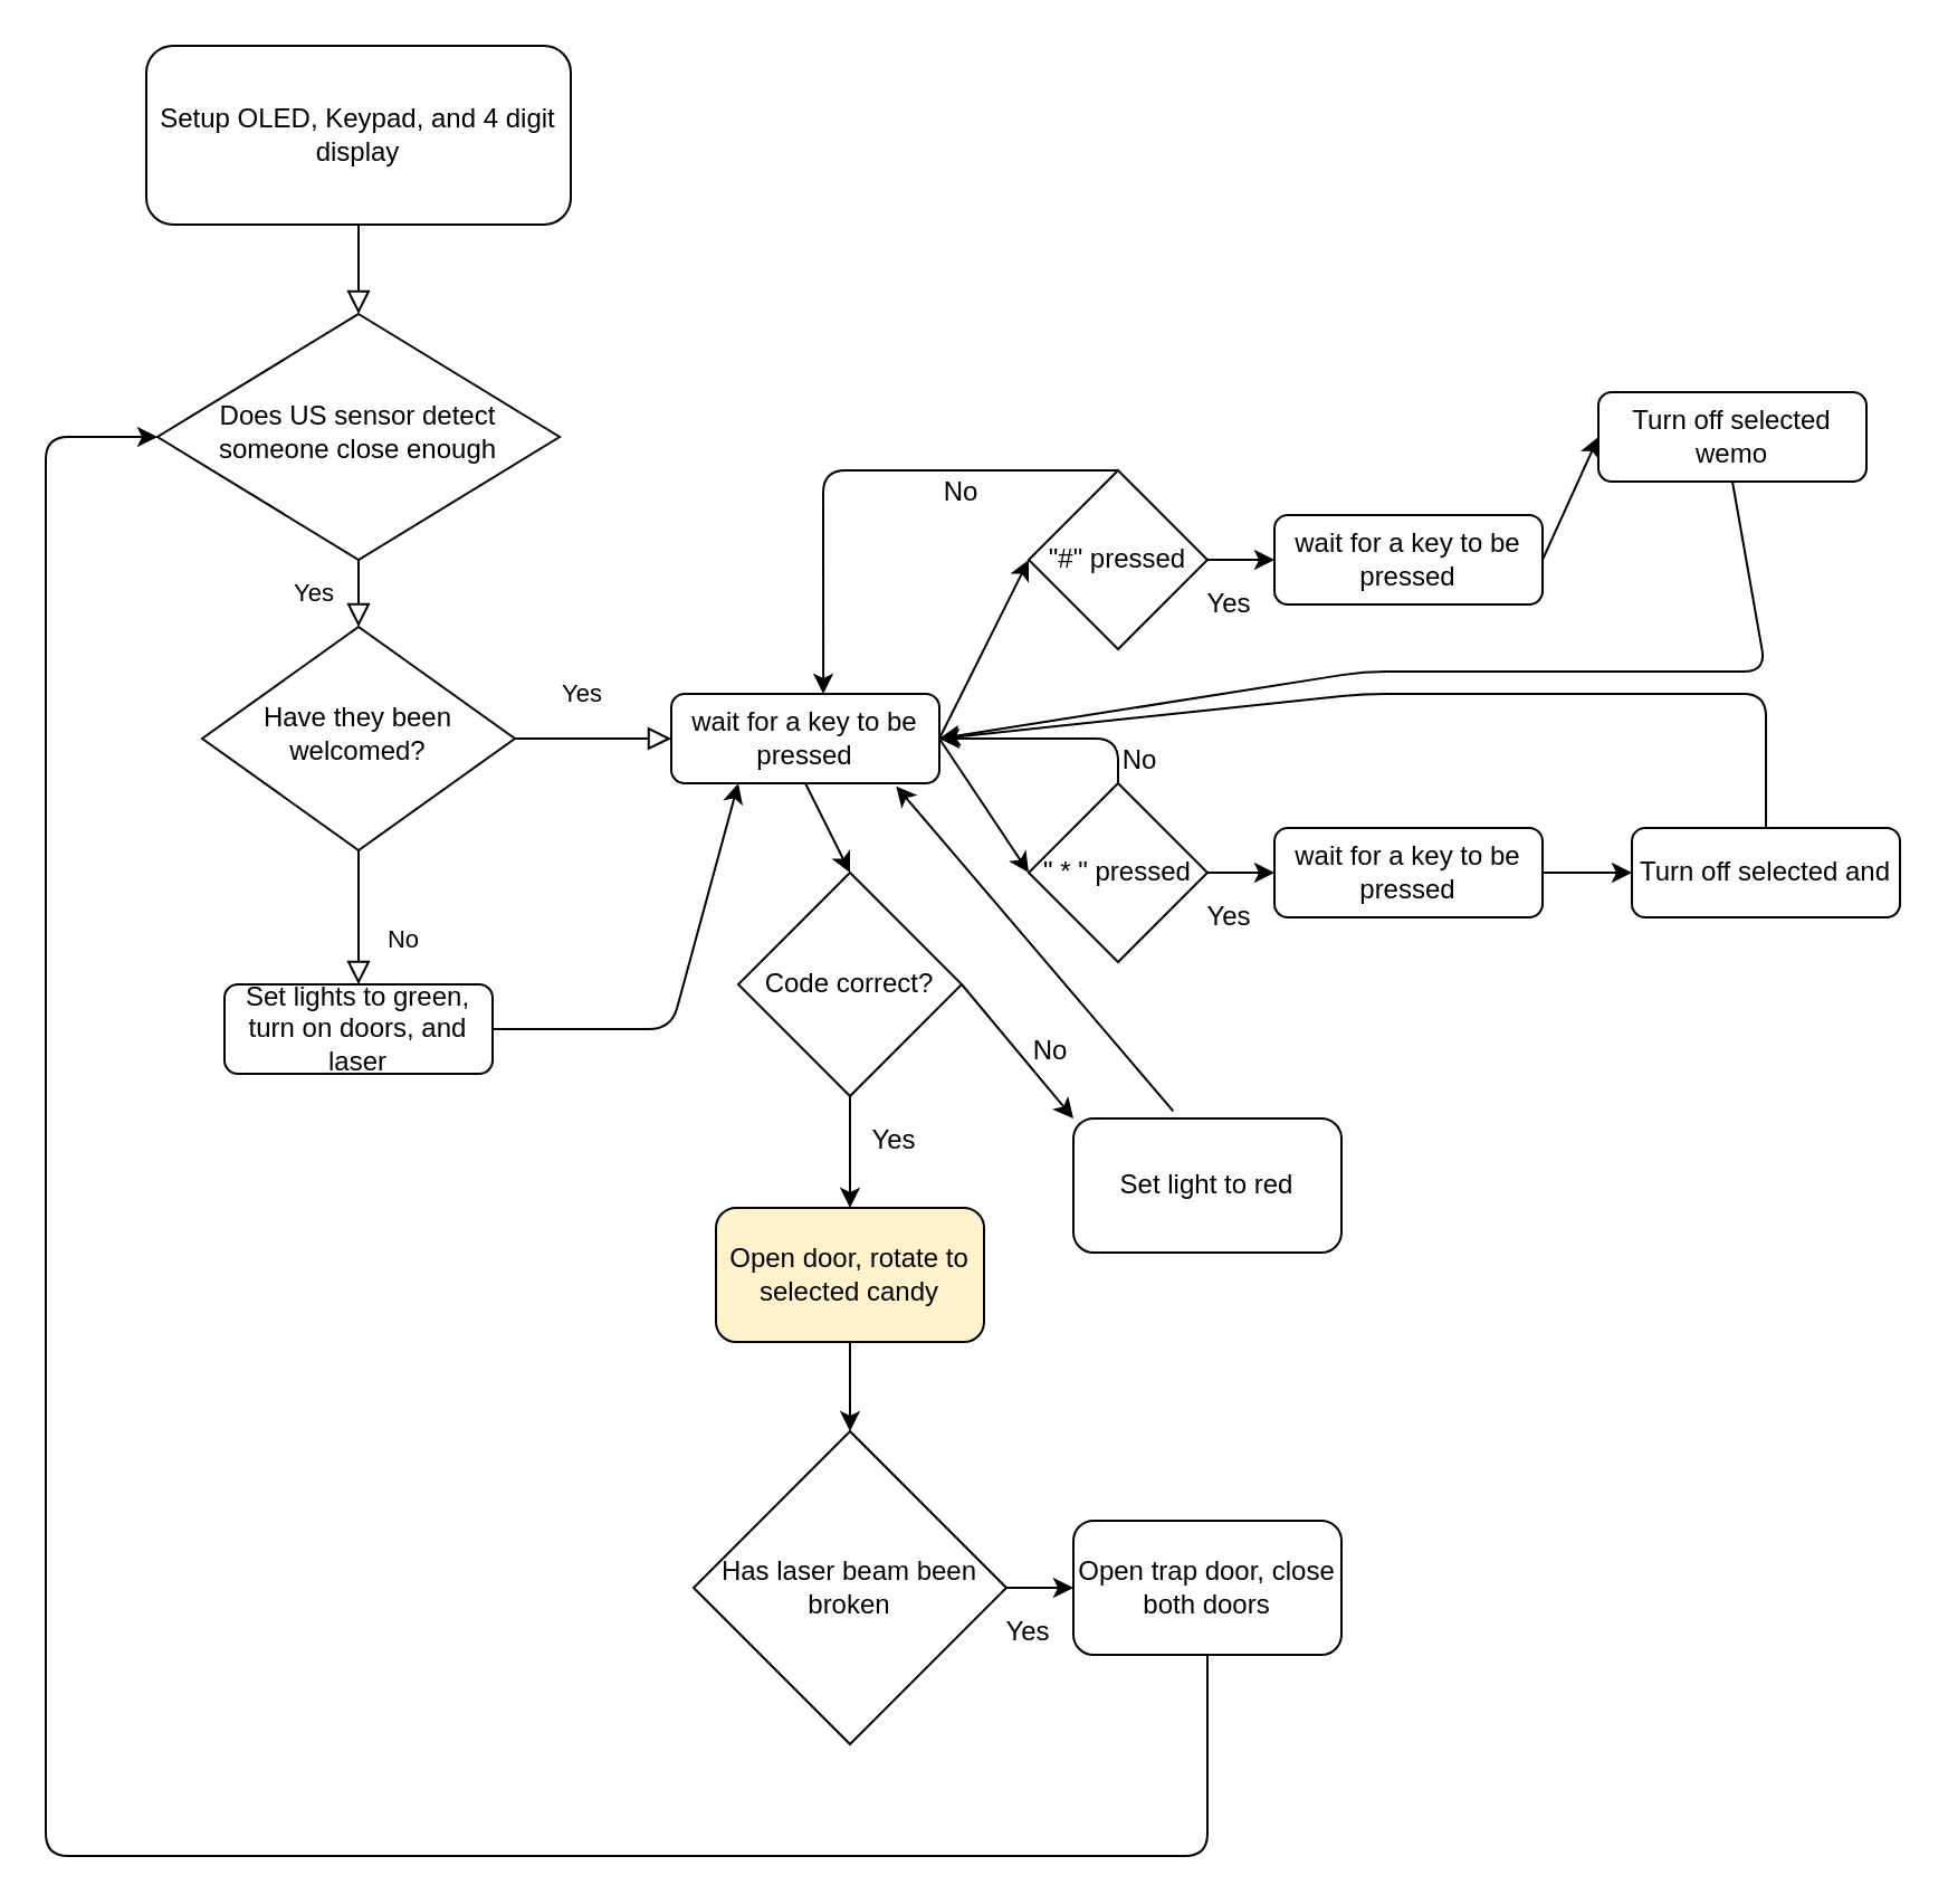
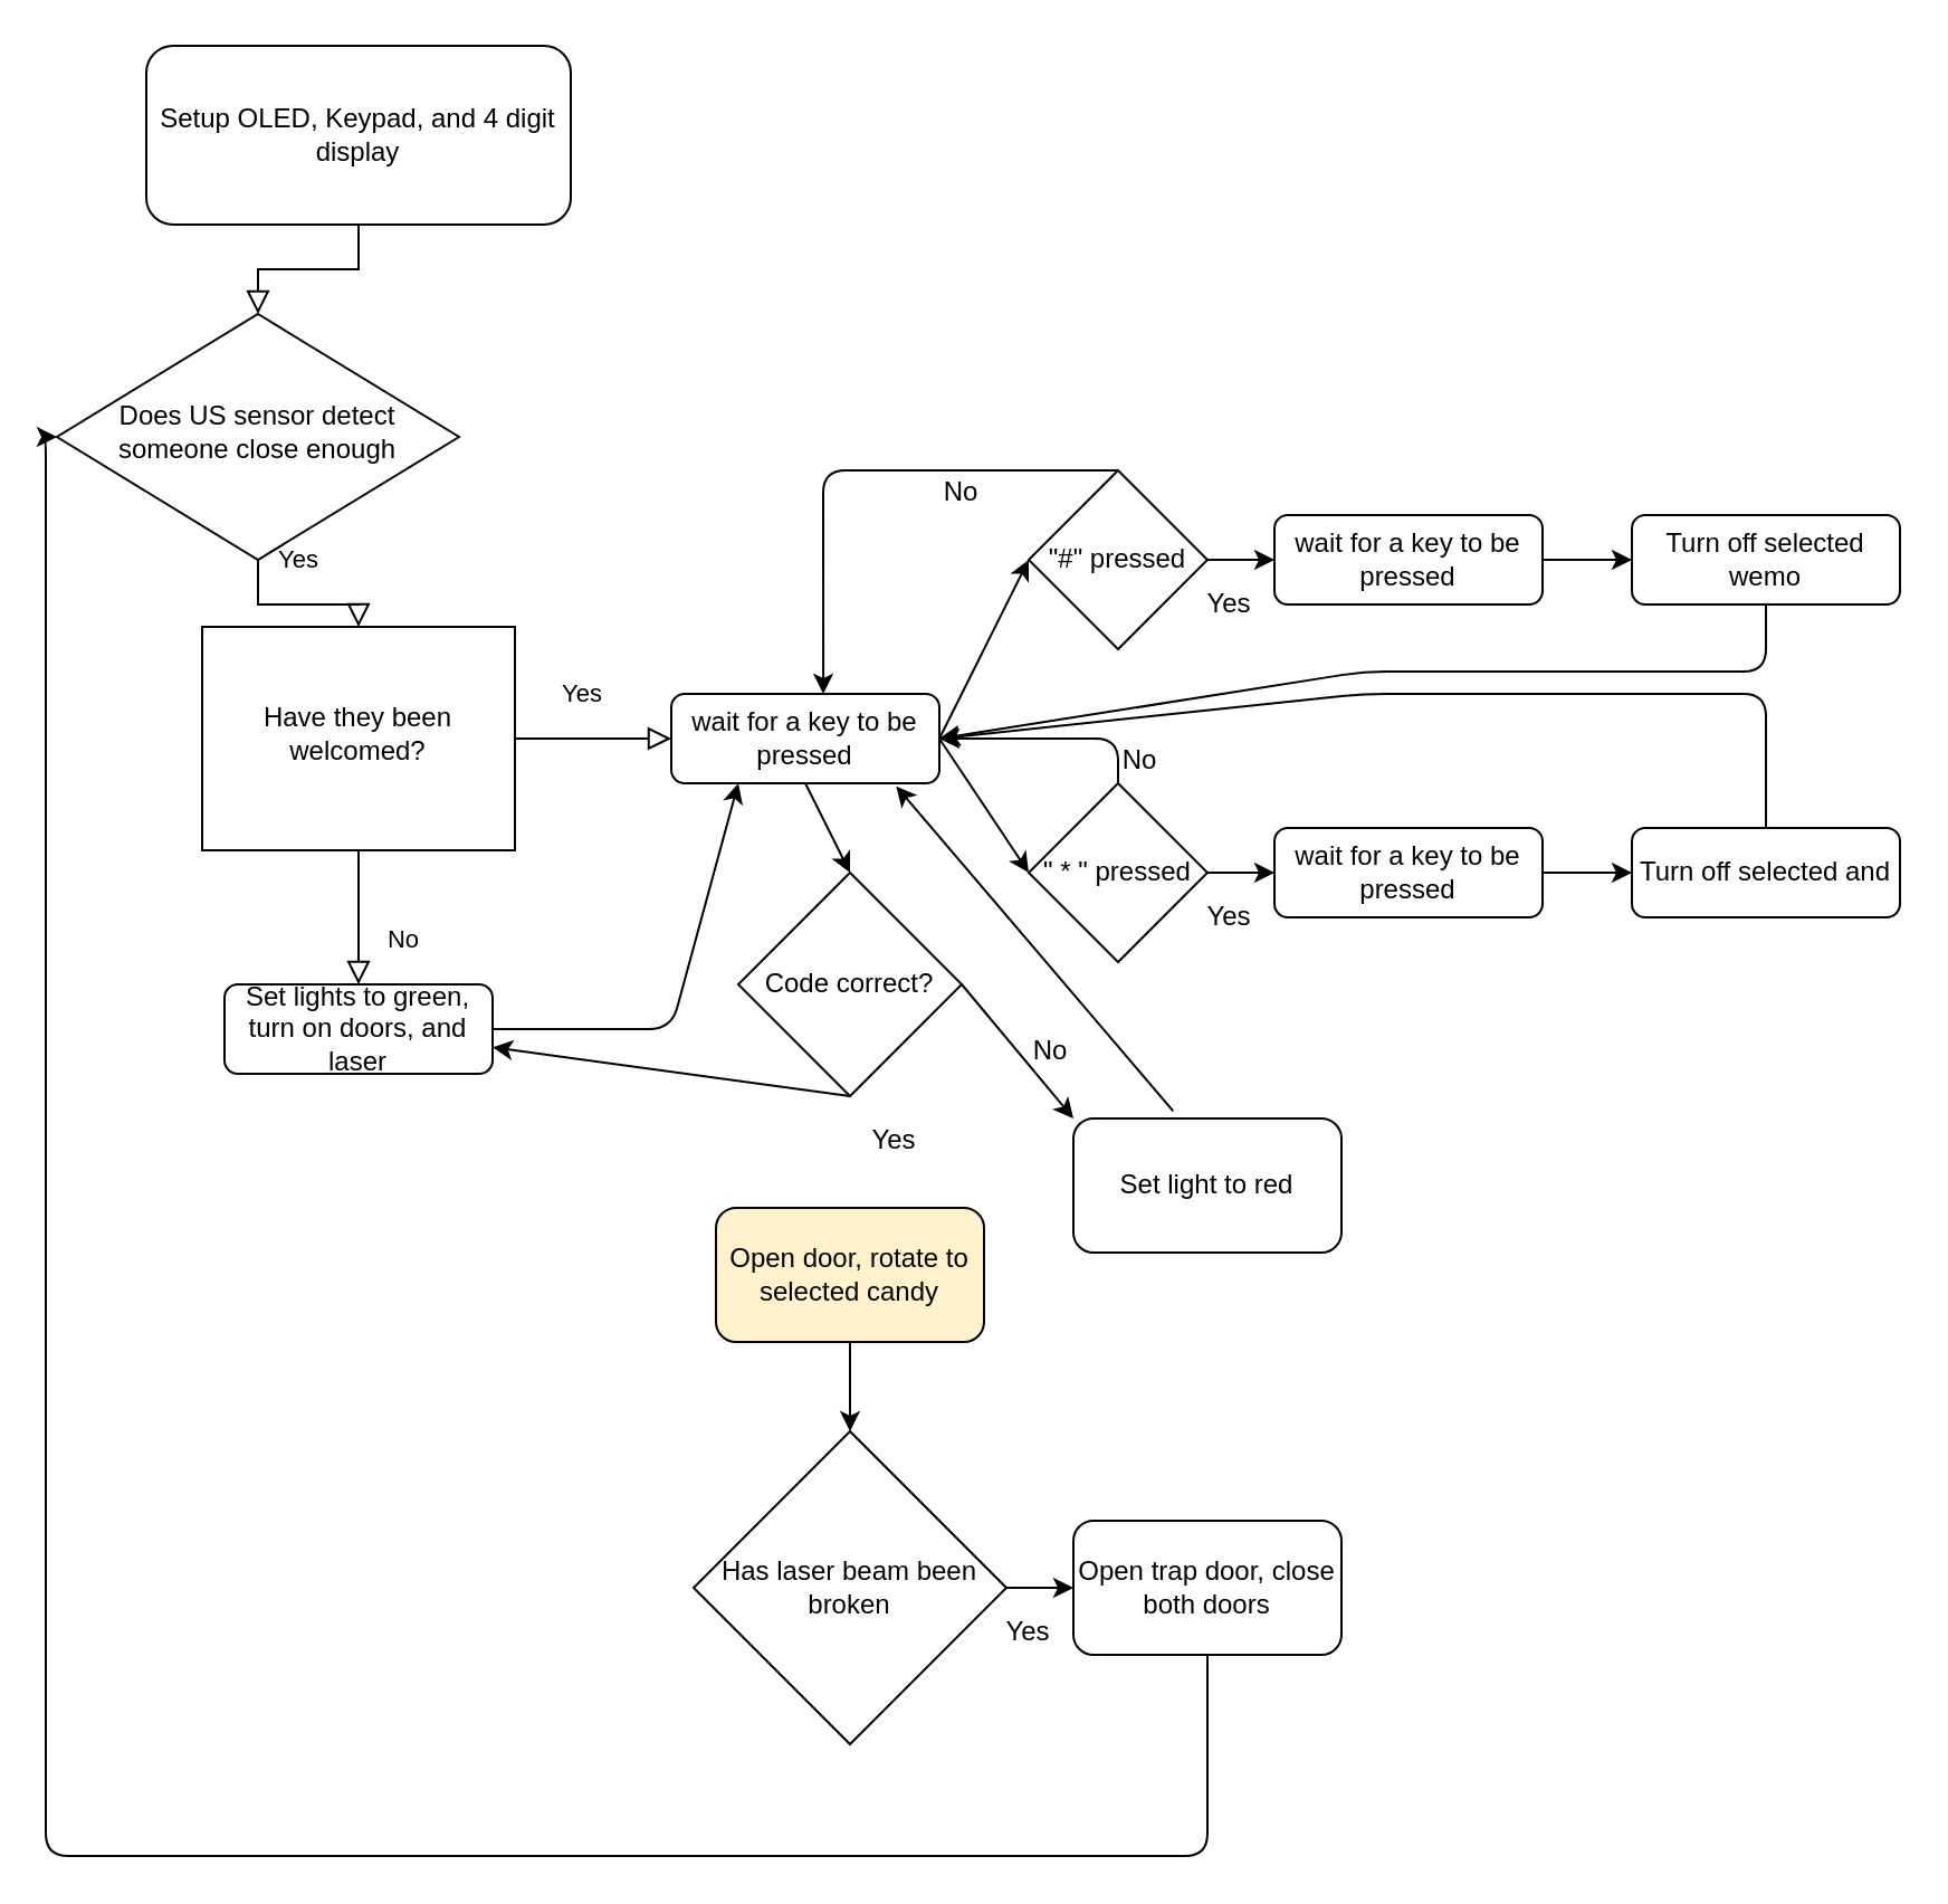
  <mxCell id="0" />
  <mxCell id="1" parent="0" />
  <mxCell id="2" value="" style="rounded=0;html=1;jettySize=auto;orthogonalLoop=1;fontSize=11;endArrow=block;endFill=0;endSize=8;strokeWidth=1;shadow=0;labelBackgroundColor=none;edgeStyle=orthogonalEdgeStyle;" parent="1" source="3" target="5" edge="1"><mxGeometry relative="1" as="geometry" /></mxCell>
  <mxCell id="3" value="Setup OLED, Keypad, and 4 digit display" style="rounded=1;whiteSpace=wrap;html=1;fontSize=12;glass=0;strokeWidth=1;shadow=0;" parent="1" vertex="1"><mxGeometry x="65" y="20" width="190" height="80" as="geometry" /></mxCell>
  <mxCell id="4" value="Yes" style="rounded=0;html=1;jettySize=auto;orthogonalLoop=1;fontSize=11;endArrow=block;endFill=0;endSize=8;strokeWidth=1;shadow=0;labelBackgroundColor=none;edgeStyle=orthogonalEdgeStyle;" parent="1" source="5" target="8" edge="1"><mxGeometry y="20" relative="1" as="geometry"><mxPoint as="offset" /></mxGeometry></mxCell>
- <mxCell id="5" value="Does US sensor detect someone close enough" style="rhombus;whiteSpace=wrap;html=1;shadow=0;fontFamily=Helvetica;fontSize=12;align=center;strokeWidth=1;spacing=6;spacingTop=-4;" parent="1" vertex="1"><mxGeometry x="70" y="140" width="180" height="110" as="geometry" /></mxCell>
+ <mxCell id="5" value="Does US sensor detect someone close enough" style="rhombus;whiteSpace=wrap;html=1;shadow=0;fontFamily=Helvetica;fontSize=12;align=center;strokeWidth=1;spacing=6;spacingTop=-4;" parent="1" vertex="1"><mxGeometry x="25" y="140" width="180" height="110" as="geometry" /></mxCell>
  <mxCell id="6" value="No" style="rounded=0;html=1;jettySize=auto;orthogonalLoop=1;fontSize=11;endArrow=block;endFill=0;endSize=8;strokeWidth=1;shadow=0;labelBackgroundColor=none;edgeStyle=orthogonalEdgeStyle;" parent="1" source="8" target="9" edge="1"><mxGeometry x="0.333" y="20" relative="1" as="geometry"><mxPoint as="offset" /></mxGeometry></mxCell>
  <mxCell id="7" value="Yes" style="edgeStyle=orthogonalEdgeStyle;rounded=0;html=1;jettySize=auto;orthogonalLoop=1;fontSize=11;endArrow=block;endFill=0;endSize=8;strokeWidth=1;shadow=0;labelBackgroundColor=none;" parent="1" source="8" target="10" edge="1"><mxGeometry x="-0.143" y="20" relative="1" as="geometry"><mxPoint as="offset" /></mxGeometry></mxCell>
- <mxCell id="8" value="Have they been welcomed?" style="rhombus;whiteSpace=wrap;html=1;shadow=0;fontFamily=Helvetica;fontSize=12;align=center;strokeWidth=1;spacing=6;spacingTop=-4;" parent="1" vertex="1"><mxGeometry x="90" y="280" width="140" height="100" as="geometry" /></mxCell>
+ <mxCell id="8" value="Have they been welcomed?" style="whiteSpace=wrap;html=1;shadow=0;fontFamily=Helvetica;fontSize=12;align=center;strokeWidth=1;spacing=6;spacingTop=-4;rounded=0;" parent="1" vertex="1"><mxGeometry x="90" y="280" width="140" height="100" as="geometry" /></mxCell>
  <mxCell id="9" value="Set lights to green, turn on doors, and laser" style="rounded=1;whiteSpace=wrap;html=1;fontSize=12;glass=0;strokeWidth=1;shadow=0;" parent="1" vertex="1"><mxGeometry x="100" y="440" width="120" height="40" as="geometry" /></mxCell>
  <mxCell id="10" value="wait for a key to be pressed" style="rounded=1;whiteSpace=wrap;html=1;fontSize=12;glass=0;strokeWidth=1;shadow=0;" parent="1" vertex="1"><mxGeometry x="300" y="310" width="120" height="40" as="geometry" /></mxCell>
  <mxCell id="11" value="" style="endArrow=classic;html=1;exitX=1;exitY=0.5;exitDx=0;exitDy=0;entryX=0.25;entryY=1;entryDx=0;entryDy=0;" edge="1" parent="1" source="9" target="10"><mxGeometry width="50" height="50" relative="1" as="geometry"><mxPoint x="320" y="330" as="sourcePoint" /><mxPoint x="370" y="280" as="targetPoint" /><Array as="points"><mxPoint x="300" y="460" /></Array></mxGeometry></mxCell>
  <mxCell id="12" value="&quot;#&quot; pressed" style="rhombus;whiteSpace=wrap;html=1;" vertex="1" parent="1"><mxGeometry x="460" y="210" width="80" height="80" as="geometry" /></mxCell>
  <mxCell id="13" value="&quot; * &quot; pressed" style="rhombus;whiteSpace=wrap;html=1;" vertex="1" parent="1"><mxGeometry x="460" y="350" width="80" height="80" as="geometry" /></mxCell>
  <mxCell id="14" value="wait for a key to be pressed" style="rounded=1;whiteSpace=wrap;html=1;fontSize=12;glass=0;strokeWidth=1;shadow=0;" vertex="1" parent="1"><mxGeometry x="570" y="230" width="120" height="40" as="geometry" /></mxCell>
  <mxCell id="15" value="wait for a key to be pressed" style="rounded=1;whiteSpace=wrap;html=1;fontSize=12;glass=0;strokeWidth=1;shadow=0;" vertex="1" parent="1"><mxGeometry x="570" y="370" width="120" height="40" as="geometry" /></mxCell>
  <mxCell id="16" value="Code correct?" style="rhombus;whiteSpace=wrap;html=1;" vertex="1" parent="1"><mxGeometry x="330" y="390" width="100" height="100" as="geometry" /></mxCell>
  <mxCell id="17" value="" style="endArrow=classic;html=1;exitX=0.5;exitY=1;exitDx=0;exitDy=0;entryX=0.5;entryY=0;entryDx=0;entryDy=0;" edge="1" parent="1" source="10" target="16"><mxGeometry width="50" height="50" relative="1" as="geometry"><mxPoint x="370" y="460" as="sourcePoint" /><mxPoint x="320" y="510" as="targetPoint" /></mxGeometry></mxCell>
  <mxCell id="18" value="" style="endArrow=classic;html=1;exitX=1;exitY=0.5;exitDx=0;exitDy=0;entryX=0;entryY=0.5;entryDx=0;entryDy=0;" edge="1" parent="1" source="10" target="13"><mxGeometry width="50" height="50" relative="1" as="geometry"><mxPoint x="370" y="360" as="sourcePoint" /><mxPoint x="390" y="400" as="targetPoint" /></mxGeometry></mxCell>
  <mxCell id="19" value="" style="endArrow=classic;html=1;exitX=1;exitY=0.5;exitDx=0;exitDy=0;entryX=0;entryY=0.5;entryDx=0;entryDy=0;" edge="1" parent="1" source="10" target="12"><mxGeometry width="50" height="50" relative="1" as="geometry"><mxPoint x="430" y="340" as="sourcePoint" /><mxPoint x="470" y="400" as="targetPoint" /></mxGeometry></mxCell>
  <mxCell id="20" value="" style="endArrow=classic;html=1;exitX=1;exitY=0.5;exitDx=0;exitDy=0;entryX=0;entryY=0.5;entryDx=0;entryDy=0;" edge="1" parent="1" source="13" target="15"><mxGeometry width="50" height="50" relative="1" as="geometry"><mxPoint x="430" y="340" as="sourcePoint" /><mxPoint x="470" y="260" as="targetPoint" /></mxGeometry></mxCell>
  <mxCell id="21" value="" style="endArrow=classic;html=1;exitX=1;exitY=0.5;exitDx=0;exitDy=0;entryX=0;entryY=0.5;entryDx=0;entryDy=0;" edge="1" parent="1" source="12" target="14"><mxGeometry width="50" height="50" relative="1" as="geometry"><mxPoint x="550" y="400" as="sourcePoint" /><mxPoint x="580" y="400" as="targetPoint" /></mxGeometry></mxCell>
  <mxCell id="22" value="No" style="text;html=1;strokeColor=none;fillColor=none;align=center;verticalAlign=middle;whiteSpace=wrap;rounded=0;" vertex="1" parent="1"><mxGeometry x="490" y="330" width="40" height="20" as="geometry" /></mxCell>
  <mxCell id="23" value="Yes" style="text;html=1;strokeColor=none;fillColor=none;align=center;verticalAlign=middle;whiteSpace=wrap;rounded=0;" vertex="1" parent="1"><mxGeometry x="530" y="260" width="40" height="20" as="geometry" /></mxCell>
  <mxCell id="24" value="Yes" style="text;html=1;strokeColor=none;fillColor=none;align=center;verticalAlign=middle;whiteSpace=wrap;rounded=0;" vertex="1" parent="1"><mxGeometry x="530" y="400" width="40" height="20" as="geometry" /></mxCell>
  <mxCell id="25" value="Yes" style="text;html=1;strokeColor=none;fillColor=none;align=center;verticalAlign=middle;whiteSpace=wrap;rounded=0;" vertex="1" parent="1"><mxGeometry x="380" y="500" width="40" height="20" as="geometry" /></mxCell>
  <mxCell id="26" value="No" style="text;html=1;strokeColor=none;fillColor=none;align=center;verticalAlign=middle;whiteSpace=wrap;rounded=0;" vertex="1" parent="1"><mxGeometry x="410" y="210" width="40" height="20" as="geometry" /></mxCell>
  <mxCell id="27" value="" style="endArrow=classic;html=1;exitX=0.5;exitY=0;exitDx=0;exitDy=0;entryX=0.567;entryY=0;entryDx=0;entryDy=0;entryPerimeter=0;" edge="1" parent="1" source="12" target="10"><mxGeometry width="50" height="50" relative="1" as="geometry"><mxPoint x="320" y="510" as="sourcePoint" /><mxPoint x="370" y="460" as="targetPoint" /><Array as="points"><mxPoint x="368" y="210" /></Array></mxGeometry></mxCell>
  <mxCell id="28" value="" style="endArrow=classic;html=1;exitX=0.5;exitY=0;exitDx=0;exitDy=0;" edge="1" parent="1" source="13"><mxGeometry width="50" height="50" relative="1" as="geometry"><mxPoint x="430" y="340" as="sourcePoint" /><mxPoint x="420" y="330" as="targetPoint" /><Array as="points"><mxPoint x="500" y="330" /></Array></mxGeometry></mxCell>
- <mxCell id="29" value="" style="endArrow=classic;html=1;exitX=0.5;exitY=1;exitDx=0;exitDy=0;" edge="1" parent="1" source="16" target="30"><mxGeometry width="50" height="50" relative="1" as="geometry"><mxPoint x="370" y="360" as="sourcePoint" /><mxPoint x="380" y="570" as="targetPoint" /></mxGeometry></mxCell>
+ <mxCell id="29" value="" style="endArrow=classic;html=1;exitX=0.5;exitY=1;exitDx=0;exitDy=0;" edge="1" parent="1" source="16" target="9"><mxGeometry width="50" height="50" relative="1" as="geometry"><mxPoint x="370" y="360" as="sourcePoint" /><mxPoint x="380" y="570" as="targetPoint" /></mxGeometry></mxCell>
  <mxCell id="30" value="Open door, rotate to selected candy" style="rounded=1;whiteSpace=wrap;html=1;fillColor=#fff2cc;" vertex="1" parent="1"><mxGeometry x="320" y="540" width="120" height="60" as="geometry" /></mxCell>
  <mxCell id="31" value="Has laser beam been broken" style="rhombus;whiteSpace=wrap;html=1;" vertex="1" parent="1"><mxGeometry x="310" y="640" width="140" height="140" as="geometry" /></mxCell>
  <mxCell id="32" value="" style="endArrow=classic;html=1;exitX=0.5;exitY=1;exitDx=0;exitDy=0;entryX=0.5;entryY=0;entryDx=0;entryDy=0;" edge="1" parent="1" source="30" target="31"><mxGeometry width="50" height="50" relative="1" as="geometry"><mxPoint x="390" y="500" as="sourcePoint" /><mxPoint x="390" y="550" as="targetPoint" /></mxGeometry></mxCell>
  <mxCell id="33" value="" style="endArrow=classic;html=1;exitX=1;exitY=0.5;exitDx=0;exitDy=0;entryX=0;entryY=0.5;entryDx=0;entryDy=0;" edge="1" parent="1"><mxGeometry width="50" height="50" relative="1" as="geometry"><mxPoint x="450" y="710" as="sourcePoint" /><mxPoint x="480" y="710" as="targetPoint" /></mxGeometry></mxCell>
  <mxCell id="34" value="Yes" style="text;html=1;strokeColor=none;fillColor=none;align=center;verticalAlign=middle;whiteSpace=wrap;rounded=0;" vertex="1" parent="1"><mxGeometry x="440" y="720" width="40" height="20" as="geometry" /></mxCell>
  <mxCell id="35" value="Open trap door, close both doors" style="rounded=1;whiteSpace=wrap;html=1;" vertex="1" parent="1"><mxGeometry x="480" y="680" width="120" height="60" as="geometry" /></mxCell>
  <mxCell id="36" value="" style="endArrow=classic;html=1;exitX=0.5;exitY=1;exitDx=0;exitDy=0;entryX=0;entryY=0.5;entryDx=0;entryDy=0;" edge="1" parent="1" source="35" target="5"><mxGeometry width="50" height="50" relative="1" as="geometry"><mxPoint x="320" y="480" as="sourcePoint" /><mxPoint x="370" y="430" as="targetPoint" /><Array as="points"><mxPoint x="540" y="830" /><mxPoint x="20" y="830" /><mxPoint x="20" y="195" /></Array></mxGeometry></mxCell>
  <mxCell id="37" value="" style="endArrow=classic;html=1;exitX=1;exitY=0.5;exitDx=0;exitDy=0;" edge="1" parent="1" source="16"><mxGeometry width="50" height="50" relative="1" as="geometry"><mxPoint x="570" y="480" as="sourcePoint" /><mxPoint x="480" y="500" as="targetPoint" /></mxGeometry></mxCell>
  <mxCell id="38" value="Set light to red" style="rounded=1;whiteSpace=wrap;html=1;" vertex="1" parent="1"><mxGeometry x="480" y="500" width="120" height="60" as="geometry" /></mxCell>
  <mxCell id="39" value="No" style="text;html=1;strokeColor=none;fillColor=none;align=center;verticalAlign=middle;whiteSpace=wrap;rounded=0;" vertex="1" parent="1"><mxGeometry x="450" y="460" width="40" height="20" as="geometry" /></mxCell>
  <mxCell id="40" value="" style="endArrow=classic;html=1;exitX=0.372;exitY=-0.056;exitDx=0;exitDy=0;entryX=0.839;entryY=1.033;entryDx=0;entryDy=0;entryPerimeter=0;exitPerimeter=0;" edge="1" parent="1" source="38" target="10"><mxGeometry width="50" height="50" relative="1" as="geometry"><mxPoint x="440" y="450" as="sourcePoint" /><mxPoint x="490" y="510" as="targetPoint" /></mxGeometry></mxCell>
  <mxCell id="41" value="Turn off selected and" style="rounded=1;whiteSpace=wrap;html=1;fontSize=12;glass=0;strokeWidth=1;shadow=0;" vertex="1" parent="1"><mxGeometry x="730" y="370" width="120" height="40" as="geometry" /></mxCell>
- <mxCell id="42" value="Turn off selected wemo" style="rounded=1;whiteSpace=wrap;html=1;fontSize=12;glass=0;strokeWidth=1;shadow=0;" vertex="1" parent="1"><mxGeometry x="715" y="175" width="120" height="40" as="geometry" /></mxCell>
+ <mxCell id="42" value="Turn off selected wemo" style="rounded=1;whiteSpace=wrap;html=1;fontSize=12;glass=0;strokeWidth=1;shadow=0;" vertex="1" parent="1"><mxGeometry x="730" y="230" width="120" height="40" as="geometry" /></mxCell>
  <mxCell id="43" value="" style="endArrow=classic;html=1;exitX=1;exitY=0.5;exitDx=0;exitDy=0;entryX=0;entryY=0.5;entryDx=0;entryDy=0;" edge="1" parent="1" source="14" target="42"><mxGeometry width="50" height="50" relative="1" as="geometry"><mxPoint x="550" y="260" as="sourcePoint" /><mxPoint x="580" y="260" as="targetPoint" /><Array as="points" /></mxGeometry></mxCell>
  <mxCell id="44" value="" style="endArrow=classic;html=1;exitX=1;exitY=0.5;exitDx=0;exitDy=0;entryX=0;entryY=0.5;entryDx=0;entryDy=0;" edge="1" parent="1" source="15" target="41"><mxGeometry width="50" height="50" relative="1" as="geometry"><mxPoint x="700" y="260" as="sourcePoint" /><mxPoint x="740" y="260" as="targetPoint" /><Array as="points" /></mxGeometry></mxCell>
  <mxCell id="45" value="" style="endArrow=classic;html=1;exitX=0.5;exitY=0;exitDx=0;exitDy=0;" edge="1" parent="1" source="41"><mxGeometry width="50" height="50" relative="1" as="geometry"><mxPoint x="570" y="500" as="sourcePoint" /><mxPoint x="420" y="330" as="targetPoint" /><Array as="points"><mxPoint x="790" y="310" /><mxPoint x="610" y="310" /></Array></mxGeometry></mxCell>
  <mxCell id="46" value="" style="endArrow=classic;html=1;exitX=0.5;exitY=1;exitDx=0;exitDy=0;entryX=1;entryY=0.5;entryDx=0;entryDy=0;" edge="1" parent="1" source="42" target="10"><mxGeometry width="50" height="50" relative="1" as="geometry"><mxPoint x="800" y="380" as="sourcePoint" /><mxPoint x="430" y="340" as="targetPoint" /><Array as="points"><mxPoint x="790" y="300" /><mxPoint x="610" y="300" /></Array></mxGeometry></mxCell>
